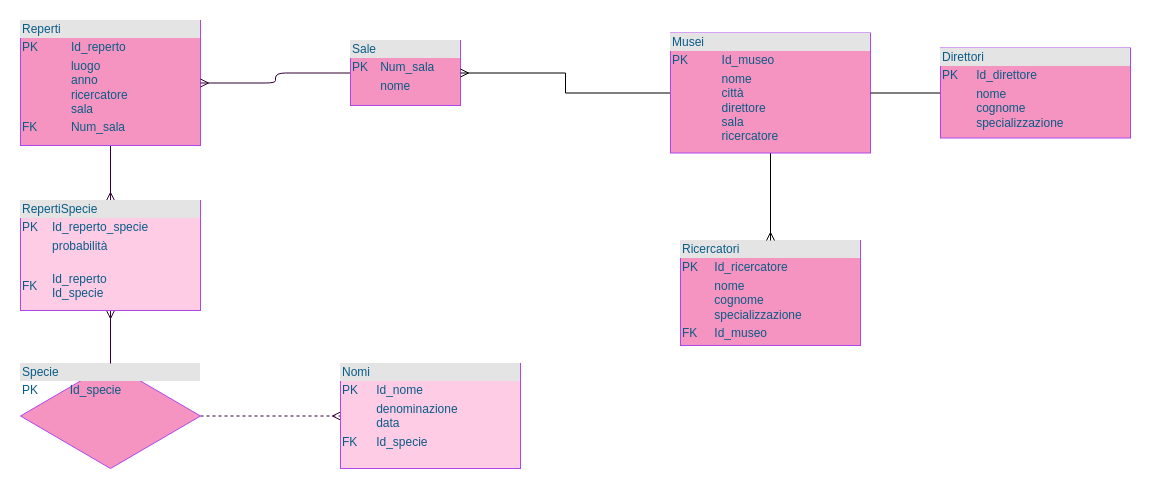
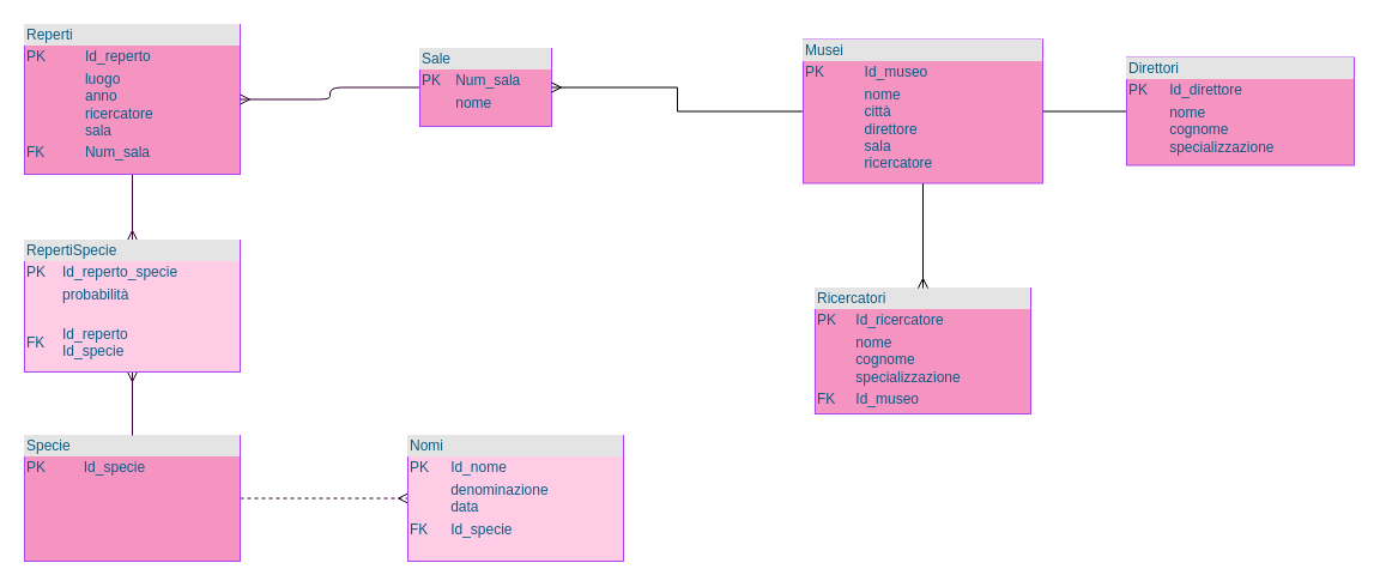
  <mxCell id="0" />
  <mxCell id="1" parent="0" />
  <mxCell id="2" style="edgeStyle=orthogonalEdgeStyle;curved=0;rounded=1;sketch=0;orthogonalLoop=1;jettySize=auto;html=1;entryX=0;entryY=0.5;entryDx=0;entryDy=0;fillColor=#F694C1;fontColor=#095C86;endArrow=ERmany;endFill=0;strokeColor=#330033;exitX=1;exitY=0.5;exitDx=0;exitDy=0;dashed=1;" parent="1" source="11" target="12" edge="1"><mxGeometry relative="1" as="geometry" /></mxCell>
  <mxCell id="3" style="edgeStyle=orthogonalEdgeStyle;curved=0;rounded=1;sketch=0;orthogonalLoop=1;jettySize=auto;html=1;endArrow=ERmany;endFill=0;strokeColor=#330033;fillColor=#F694C1;fontColor=#095C86;exitX=0.5;exitY=1;exitDx=0;exitDy=0;entryX=0.5;entryY=0;entryDx=0;entryDy=0;" parent="1" source="4" target="14" edge="1"><mxGeometry relative="1" as="geometry"><mxPoint x="150" y="190" as="sourcePoint" /><mxPoint x="140" y="180" as="targetPoint" /><Array as="points" /></mxGeometry></mxCell>
  <mxCell id="4" value="&lt;div style=&quot;box-sizing: border-box ; width: 100% ; background: #e4e4e4 ; padding: 2px&quot;&gt;Reperti&lt;/div&gt;&lt;table style=&quot;width: 100% ; font-size: 1em&quot; cellpadding=&quot;2&quot; cellspacing=&quot;0&quot;&gt;&lt;tbody&gt;&lt;tr&gt;&lt;td&gt;PK&lt;/td&gt;&lt;td&gt;Id_reperto&lt;br&gt;&lt;/td&gt;&lt;/tr&gt;&lt;tr&gt;&lt;td&gt;&lt;br&gt;&lt;/td&gt;&lt;td&gt;luogo&lt;br&gt;anno&lt;br&gt;ricercatore&lt;br&gt;sala&lt;/td&gt;&lt;/tr&gt;&lt;tr&gt;&lt;td&gt;FK&amp;nbsp;&lt;/td&gt;&lt;td&gt;Num_sala&lt;/td&gt;&lt;/tr&gt;&lt;/tbody&gt;&lt;/table&gt;" style="verticalAlign=top;align=left;overflow=fill;html=1;fillColor=#F694C1;strokeColor=#AF45ED;fontColor=#095C86;" parent="1" vertex="1"><mxGeometry x="20" y="20" width="180" height="125" as="geometry" /></mxCell>
  <mxCell id="5" value="&lt;div style=&quot;box-sizing: border-box ; width: 100% ; background: #e4e4e4 ; padding: 2px&quot;&gt;Ricercatori&lt;/div&gt;&lt;table style=&quot;width: 100% ; font-size: 1em&quot; cellpadding=&quot;2&quot; cellspacing=&quot;0&quot;&gt;&lt;tbody&gt;&lt;tr&gt;&lt;td&gt;PK&lt;/td&gt;&lt;td&gt;Id_ricercatore&lt;br&gt;&lt;/td&gt;&lt;/tr&gt;&lt;tr&gt;&lt;td&gt;&lt;br&gt;&lt;/td&gt;&lt;td&gt;nome&lt;br&gt;cognome&lt;br&gt;specializzazione&lt;/td&gt;&lt;/tr&gt;&lt;tr&gt;&lt;td&gt;FK&lt;/td&gt;&lt;td&gt;Id_museo&lt;/td&gt;&lt;/tr&gt;&lt;/tbody&gt;&lt;/table&gt;" style="verticalAlign=top;align=left;overflow=fill;html=1;fillColor=#F694C1;fontColor=#095C86;strokeColor=#AF45ED;" parent="1" vertex="1"><mxGeometry x="680" y="240" width="180" height="105" as="geometry" /></mxCell>
  <mxCell id="6" style="edgeStyle=orthogonalEdgeStyle;curved=0;rounded=1;sketch=0;orthogonalLoop=1;jettySize=auto;html=1;exitX=0;exitY=0.5;exitDx=0;exitDy=0;entryX=1;entryY=0.5;entryDx=0;entryDy=0;endArrow=ERmany;endFill=0;strokeColor=#330033;fillColor=#F694C1;fontColor=#095C86;" parent="1" source="7" target="4" edge="1"><mxGeometry relative="1" as="geometry" /></mxCell>
  <mxCell id="7" value="&lt;div style=&quot;box-sizing: border-box ; width: 100% ; background: #e4e4e4 ; padding: 2px&quot;&gt;Sale&lt;/div&gt;&lt;table style=&quot;width: 100% ; font-size: 1em&quot; cellpadding=&quot;2&quot; cellspacing=&quot;0&quot;&gt;&lt;tbody&gt;&lt;tr&gt;&lt;td&gt;PK&lt;/td&gt;&lt;td&gt;Num_sala&lt;/td&gt;&lt;/tr&gt;&lt;tr&gt;&lt;td&gt;&lt;br&gt;&lt;/td&gt;&lt;td&gt;nome&lt;/td&gt;&lt;/tr&gt;&lt;tr&gt;&lt;td&gt;FK&lt;/td&gt;&lt;td&gt;&lt;br&gt;Id_museo&lt;br&gt;&lt;br&gt;&lt;/td&gt;&lt;/tr&gt;&lt;/tbody&gt;&lt;/table&gt;" style="verticalAlign=top;align=left;overflow=fill;html=1;fillColor=#F694C1;strokeColor=#AF45ED;fontColor=#095C86;" parent="1" vertex="1"><mxGeometry x="350" y="40" width="110" height="65" as="geometry" /></mxCell>
  <mxCell id="8" style="edgeStyle=orthogonalEdgeStyle;rounded=0;orthogonalLoop=1;jettySize=auto;html=1;entryX=0.5;entryY=0;entryDx=0;entryDy=0;endArrow=ERmany;endFill=0;fontColor=#095C86;" edge="1" parent="1" source="10" target="5"><mxGeometry relative="1" as="geometry" /></mxCell>
  <mxCell id="9" style="edgeStyle=orthogonalEdgeStyle;rounded=0;orthogonalLoop=1;jettySize=auto;html=1;entryX=1;entryY=0.5;entryDx=0;entryDy=0;endArrow=ERmany;endFill=0;fontColor=#095C86;" edge="1" parent="1" source="10" target="7"><mxGeometry relative="1" as="geometry" /></mxCell>
  <mxCell id="10" value="&lt;div style=&quot;box-sizing: border-box ; width: 100% ; background: #e4e4e4 ; padding: 2px&quot;&gt;Musei&lt;/div&gt;&lt;table style=&quot;width: 100% ; font-size: 1em&quot; cellpadding=&quot;2&quot; cellspacing=&quot;0&quot;&gt;&lt;tbody&gt;&lt;tr&gt;&lt;td&gt;PK&lt;/td&gt;&lt;td&gt;Id_museo&lt;br&gt;&lt;/td&gt;&lt;/tr&gt;&lt;tr&gt;&lt;td&gt;&lt;br&gt;&lt;/td&gt;&lt;td&gt;nome&lt;br&gt;città&lt;br&gt;direttore&lt;br&gt;sala&lt;br&gt;ricercatore&lt;/td&gt;&lt;/tr&gt;&lt;tr&gt;&lt;td&gt;&lt;br&gt;&lt;/td&gt;&lt;td&gt;&lt;/td&gt;&lt;/tr&gt;&lt;/tbody&gt;&lt;/table&gt;" style="verticalAlign=top;align=left;overflow=fill;html=1;strokeColor=#AF45ED;fillColor=#F694C1;fontColor=#095C86;" parent="1" vertex="1"><mxGeometry x="670" y="32.5" width="200" height="120" as="geometry" /></mxCell>
- <mxCell id="11" value="&lt;div style=&quot;box-sizing: border-box ; width: 100% ; background: #e4e4e4 ; padding: 2px&quot;&gt;Specie&lt;/div&gt;&lt;table style=&quot;width: 100% ; font-size: 1em&quot; cellpadding=&quot;2&quot; cellspacing=&quot;0&quot;&gt;&lt;tbody&gt;&lt;tr&gt;&lt;td&gt;PK&lt;/td&gt;&lt;td&gt;Id_specie&lt;/td&gt;&lt;/tr&gt;&lt;tr&gt;&lt;td&gt;&lt;br&gt;&lt;/td&gt;&lt;td&gt;&lt;br&gt;&lt;/td&gt;&lt;/tr&gt;&lt;tr&gt;&lt;td&gt;&lt;br&gt;&lt;/td&gt;&lt;td&gt;&lt;/td&gt;&lt;/tr&gt;&lt;/tbody&gt;&lt;/table&gt;" style="rhombus;verticalAlign=top;align=left;overflow=fill;html=1;fillColor=#F694C1;strokeColor=#AF45ED;fontColor=#095C86;" parent="1" vertex="1"><mxGeometry x="20" y="363" width="180" height="105" as="geometry" /></mxCell>
+ <mxCell id="11" value="&lt;div style=&quot;box-sizing: border-box ; width: 100% ; background: #e4e4e4 ; padding: 2px&quot;&gt;Specie&lt;/div&gt;&lt;table style=&quot;width: 100% ; font-size: 1em&quot; cellpadding=&quot;2&quot; cellspacing=&quot;0&quot;&gt;&lt;tbody&gt;&lt;tr&gt;&lt;td&gt;PK&lt;/td&gt;&lt;td&gt;Id_specie&lt;/td&gt;&lt;/tr&gt;&lt;tr&gt;&lt;td&gt;&lt;br&gt;&lt;/td&gt;&lt;td&gt;&lt;br&gt;&lt;/td&gt;&lt;/tr&gt;&lt;tr&gt;&lt;td&gt;&lt;br&gt;&lt;/td&gt;&lt;td&gt;&lt;/td&gt;&lt;/tr&gt;&lt;/tbody&gt;&lt;/table&gt;" style="verticalAlign=top;align=left;overflow=fill;html=1;fillColor=#F694C1;strokeColor=#AF45ED;fontColor=#095C86;" parent="1" vertex="1"><mxGeometry x="20" y="363" width="180" height="105" as="geometry" /></mxCell>
  <mxCell id="12" value="&lt;div style=&quot;box-sizing: border-box ; width: 100% ; background: #e4e4e4 ; padding: 2px&quot;&gt;Nomi&lt;/div&gt;&lt;table style=&quot;width: 100% ; font-size: 1em&quot; cellpadding=&quot;2&quot; cellspacing=&quot;0&quot;&gt;&lt;tbody&gt;&lt;tr&gt;&lt;td&gt;PK&lt;/td&gt;&lt;td&gt;Id_nome&lt;br&gt;&lt;/td&gt;&lt;/tr&gt;&lt;tr&gt;&lt;td&gt;&lt;br&gt;&lt;/td&gt;&lt;td&gt;denominazione&lt;br&gt;data&lt;/td&gt;&lt;/tr&gt;&lt;tr&gt;&lt;td&gt;FK&lt;/td&gt;&lt;td&gt;Id_specie&lt;/td&gt;&lt;/tr&gt;&lt;/tbody&gt;&lt;/table&gt;" style="verticalAlign=top;align=left;overflow=fill;html=1;fillColor=#ffcce6;strokeColor=#AF45ED;fontColor=#095C86;" parent="1" vertex="1"><mxGeometry x="340" y="363" width="180" height="105" as="geometry" /></mxCell>
  <mxCell id="13" style="edgeStyle=orthogonalEdgeStyle;curved=0;rounded=1;sketch=0;orthogonalLoop=1;jettySize=auto;html=1;exitX=0.5;exitY=0;exitDx=0;exitDy=0;endArrow=ERmany;endFill=0;strokeColor=#330033;fillColor=#F694C1;fontColor=#095C86;entryX=0.5;entryY=1;entryDx=0;entryDy=0;" parent="1" source="11" target="14" edge="1"><mxGeometry relative="1" as="geometry"><mxPoint x="160" y="340" as="targetPoint" /></mxGeometry></mxCell>
  <mxCell id="14" value="&lt;div style=&quot;box-sizing: border-box ; width: 100% ; background: #e4e4e4 ; padding: 2px&quot;&gt;RepertiSpecie&lt;/div&gt;&lt;table style=&quot;width: 100% ; font-size: 1em&quot; cellpadding=&quot;2&quot; cellspacing=&quot;0&quot;&gt;&lt;tbody&gt;&lt;tr&gt;&lt;td&gt;PK&lt;/td&gt;&lt;td&gt;Id_reperto_specie&lt;/td&gt;&lt;/tr&gt;&lt;tr&gt;&lt;td&gt;&lt;br&gt;&lt;/td&gt;&lt;td&gt;probabilità&lt;br&gt;&lt;br&gt;&lt;/td&gt;&lt;/tr&gt;&lt;tr&gt;&lt;td&gt;FK&lt;/td&gt;&lt;td&gt;Id_reperto&amp;nbsp;&lt;br&gt;Id_specie&lt;/td&gt;&lt;/tr&gt;&lt;/tbody&gt;&lt;/table&gt;" style="verticalAlign=top;align=left;overflow=fill;html=1;strokeColor=#AF45ED;fontColor=#095C86;fillColor=#FFCCE6;" parent="1" vertex="1"><mxGeometry x="20" y="200" width="180" height="110" as="geometry" /></mxCell>
  <mxCell id="15" style="edgeStyle=orthogonalEdgeStyle;rounded=0;orthogonalLoop=1;jettySize=auto;html=1;entryX=1;entryY=0.5;entryDx=0;entryDy=0;endArrow=none;endFill=0;fontColor=#095C86;" edge="1" parent="1" source="16" target="10"><mxGeometry relative="1" as="geometry" /></mxCell>
  <mxCell id="16" value="&lt;div style=&quot;box-sizing: border-box ; width: 100% ; background: #e4e4e4 ; padding: 2px&quot;&gt;Direttori&lt;/div&gt;&lt;table style=&quot;width: 100% ; font-size: 1em&quot; cellpadding=&quot;2&quot; cellspacing=&quot;0&quot;&gt;&lt;tbody&gt;&lt;tr&gt;&lt;td&gt;PK&lt;/td&gt;&lt;td&gt;Id_direttore&lt;/td&gt;&lt;/tr&gt;&lt;tr&gt;&lt;td&gt;&lt;br&gt;&lt;/td&gt;&lt;td&gt;nome&lt;br&gt;cognome&lt;br&gt;specializzazione&lt;/td&gt;&lt;/tr&gt;&lt;/tbody&gt;&lt;/table&gt;" style="verticalAlign=top;align=left;overflow=fill;html=1;fillColor=#F694C1;strokeColor=#AF45ED;fontColor=#095C86;" vertex="1" parent="1"><mxGeometry x="940" y="47.5" width="190" height="90" as="geometry" /></mxCell>
